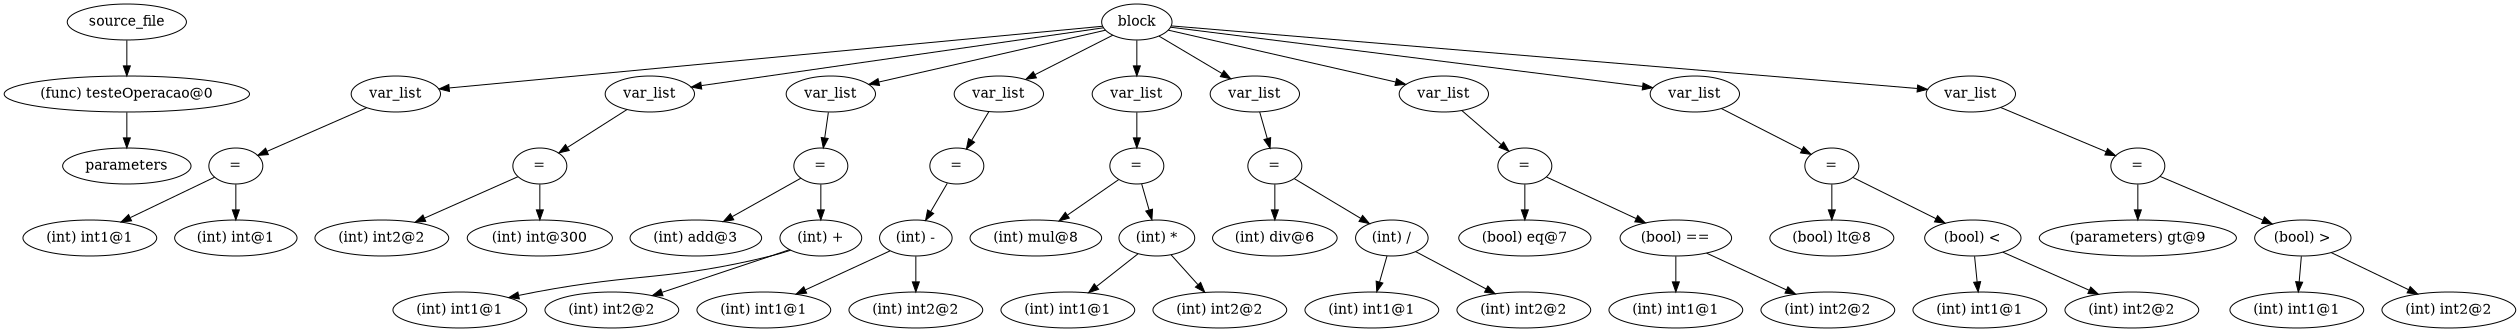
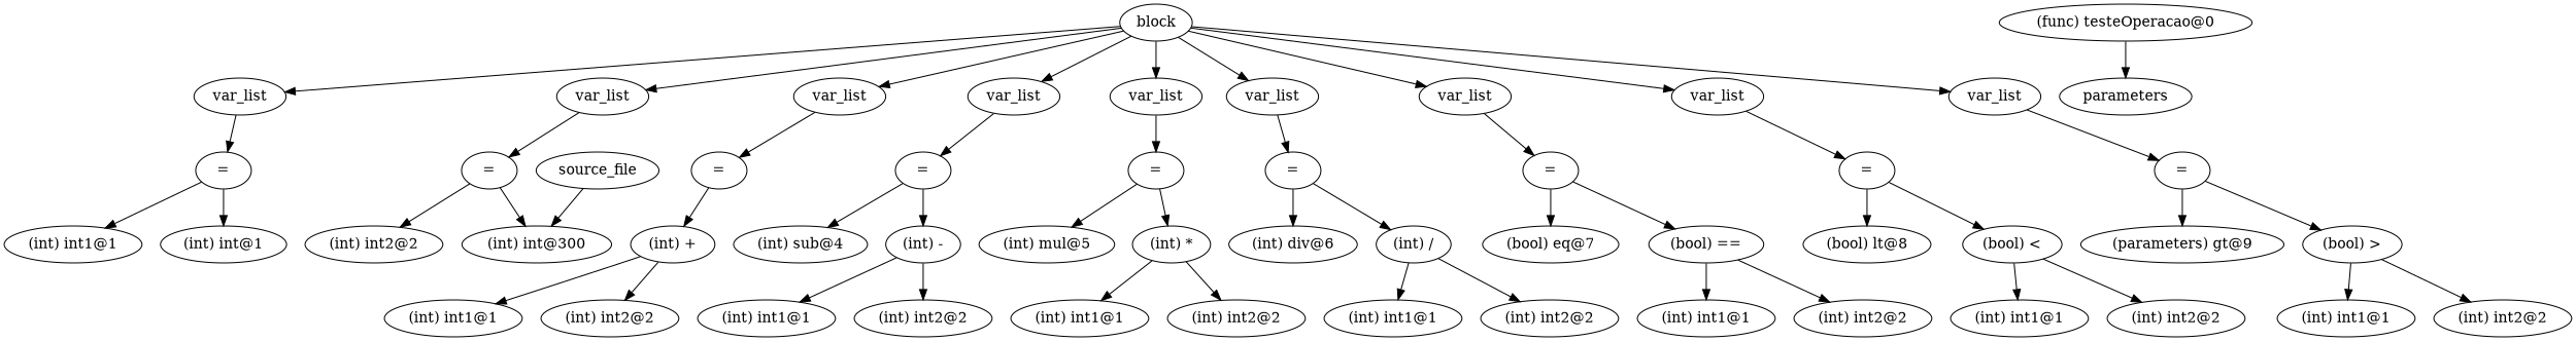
  digraph {
    ordering=out
    n1 [label=source_file]
    n2 [label="(func) testeOperacao@0"]
    n3 [label=parameters]
    n4 [label=block]
    n5 [label=var_list]
    n6 [label=var_list]
    n7 [label=var_list]
    n8 [label=var_list]
    n9 [label=var_list]
    n10 [label=var_list]
    n11 [label=var_list]
    n12 [label=var_list]
    n13 [label=var_list]
    n14 [label="="]
    n15 [label="="]
    n16 [label="="]
    n17 [label="="]
    n18 [label="="]
    n19 [label="="]
    n20 [label="="]
    n21 [label="="]
    n22 [label="="]
    n23 [label="(int) int1@1"]
    n24 [label="(int) int@1"]
    n25 [label="(int) int2@2"]
    n26 [label="(int) int@300"]
-   n27 [label="(int) add@3"]
    n28 [label="(int) +"]
    n29 [label="(int) int1@1"]
    n30 [label="(int) int2@2"]
+   n31 [label="(int) sub@4"]
    n32 [label="(int) -"]
    n33 [label="(int) int1@1"]
    n34 [label="(int) int2@2"]
-   n35 [label="(int) mul@8"]
+   n35 [label="(int) mul@5"]
    n36 [label="(int) *"]
    n37 [label="(int) int1@1"]
    n38 [label="(int) int2@2"]
    n39 [label="(int) div@6"]
    n40 [label="(int) /"]
    n41 [label="(int) int1@1"]
    n42 [label="(int) int2@2"]
    n43 [label="(bool) eq@7"]
    n44 [label="(bool) =="]
    n45 [label="(int) int1@1"]
    n46 [label="(int) int2@2"]
    n47 [label="(bool) lt@8"]
    n48 [label="(bool) <"]
    n49 [label="(int) int1@1"]
    n50 [label="(int) int2@2"]
    n51 [label="(parameters) gt@9"]
    n52 [label="(bool) >"]
    n53 [label="(int) int1@1"]
    n54 [label="(int) int2@2"]
-   n1 -> n2
+   n1 -> n26
    n2 -> n3
    n4 -> n5
    n4 -> n6
    n4 -> n7
    n4 -> n8
    n4 -> n9
    n4 -> n10
    n4 -> n11
    n4 -> n12
    n4 -> n13
    n5 -> n14
    n6 -> n15
    n7 -> n16
    n8 -> n17
    n9 -> n18
    n10 -> n19
    n11 -> n20
    n12 -> n21
    n13 -> n22
    n14 -> n23
    n14 -> n24
    n15 -> n25
    n15 -> n26
-   n16 -> n27
    n16 -> n28
+   n17 -> n31
    n17 -> n32
    n18 -> n35
    n18 -> n36
    n19 -> n39
    n19 -> n40
    n20 -> n43
    n20 -> n44
    n21 -> n47
    n21 -> n48
    n22 -> n51
    n22 -> n52
    n28 -> n29
    n28 -> n30
    n32 -> n33
    n32 -> n34
    n36 -> n37
    n36 -> n38
    n40 -> n41
    n40 -> n42
    n44 -> n45
    n44 -> n46
    n48 -> n49
    n48 -> n50
    n52 -> n53
    n52 -> n54
  }
